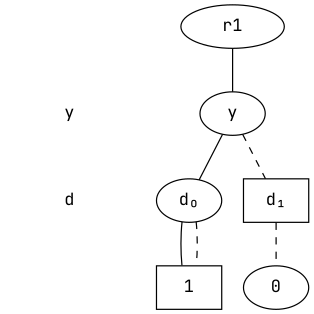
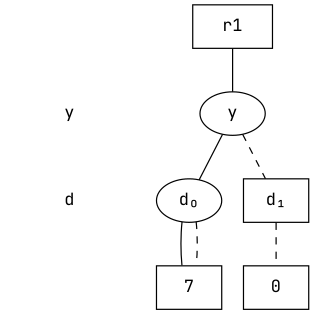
  digraph {
    fontname="JetBrains Mono"
    node [fontname="JetBrains Mono" shape=box]
    edge [dir=none fontname="JetBrains Mono" style=dashed]
    "CONST NODES" [shape=plaintext style=invis]
    " y " [shape=plaintext]
    " d " [shape=plaintext]
-   "  r1  " [shape=ellipse]
+   "  r1  "
    y [shape=""]
    "d₀" [shape=""]
    "d₁"
-   n8 [label=0 shape=ellipse]
-   n9 [label=1]
+   n8 [label=0]
+   n9 [label=7]
    subgraph sub_1 {
      "CONST NODES"
      " y "
      " d "
    }
    subgraph sub_2 {
      rank=same
      "  r1  "
    }
    subgraph sub_3 {
      rank=same
      " y "
      y
    }
    subgraph sub_4 {
      rank=same
      " d "
      "d₀"
      "d₁"
    }
    subgraph sub_5 {
      rank=same
      "CONST NODES"
      subgraph sub_6 {
        rank=same
        n8
        n9
      }
    }
    " y " -> " d " [style=invis]
    " d " -> "CONST NODES" [style=invis]
    "  r1  " -> y [style=solid]
    y -> "d₀" [style=""]
    y -> "d₁"
    "d₀" -> n9 [style=""]
    "d₀" -> n9
    "d₁" -> n8
  }
